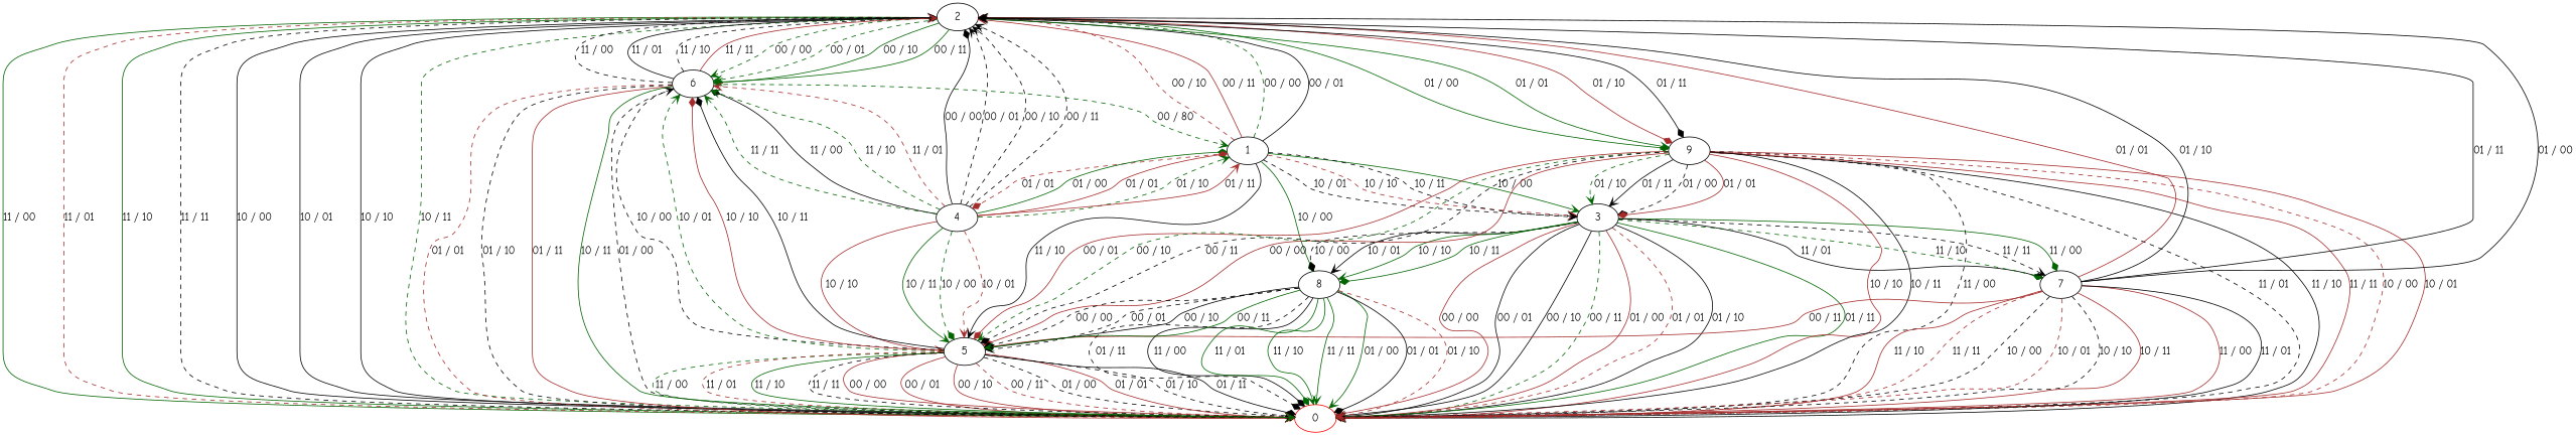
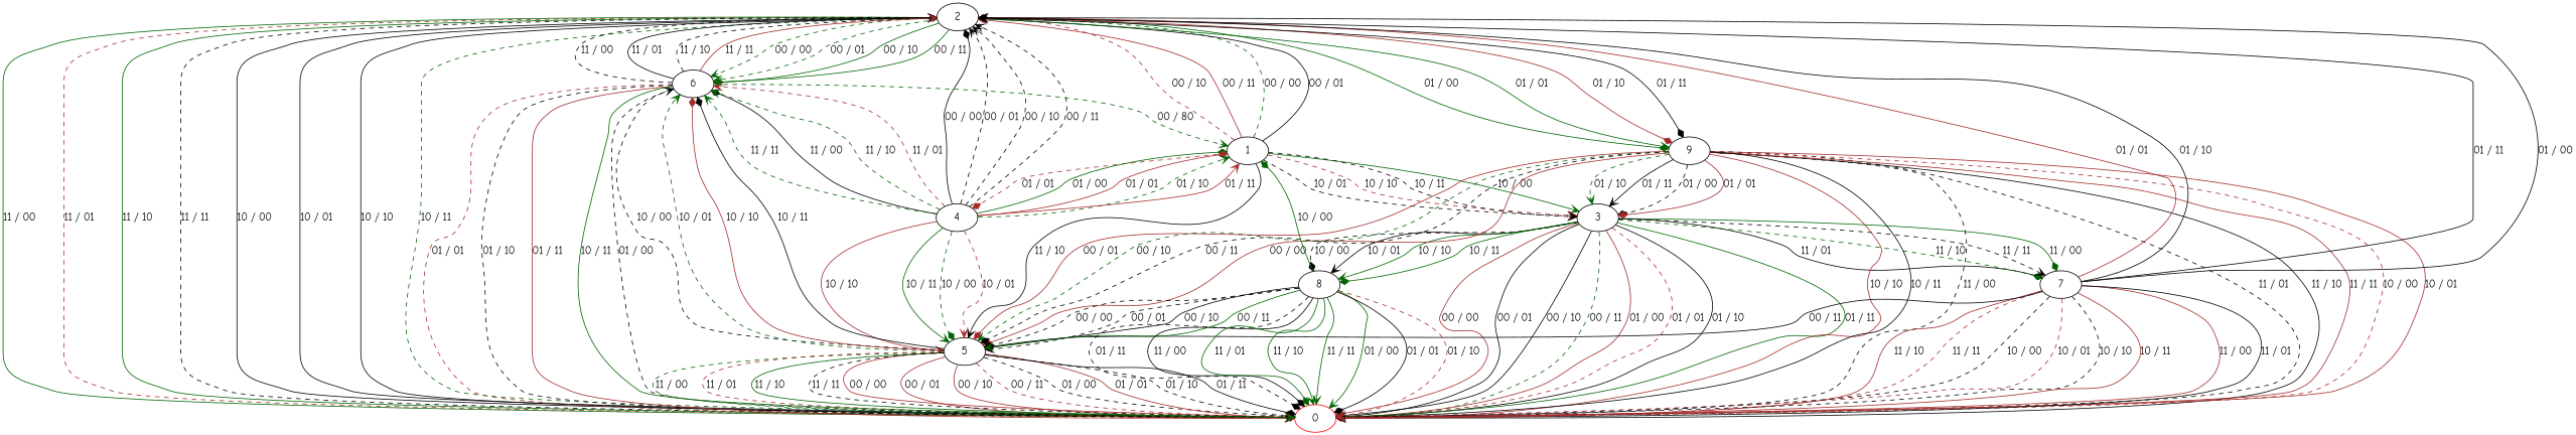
  digraph {
    fontname="Comic Neue"
    node [fontname="Comic Neue"]
    edge [arrowhead=vee color=black fontname="Comic Neue" style=solid]
    0 [color=red]
    1
    2
    3
    4
    5
    6
    9
    7
    8
    1 -> 2 [color=darkgreen label="00 / 00" style=dashed]
    1 -> 2 [label="00 / 01"]
    1 -> 2 [color=brown label="00 / 10" style=dashed]
    1 -> 2 [color=brown label="00 / 11"]
    1 -> 3 [color=darkgreen label="10 / 00"]
    1 -> 3 [label="10 / 01" style=dashed]
    1 -> 3 [color=brown label="10 / 10" style=dashed]
    1 -> 3 [label="10 / 11" style=dashed]
    1 -> 4 [arrowhead=diamond color=brown label="01 / 01" style=dashed]
    1 -> 5 [label="11 / 10"]
    2 -> 0 [color=darkgreen label="11 / 00"]
    2 -> 0 [color=brown label="11 / 01" style=dashed]
    2 -> 0 [arrowhead=diamond color=darkgreen label="11 / 10"]
    2 -> 0 [label="11 / 11" style=dashed]
    2 -> 0 [arrowhead=diamond label="10 / 00"]
    2 -> 0 [label="10 / 01"]
    2 -> 0 [arrowhead=diamond label="10 / 10"]
    2 -> 0 [arrowhead=diamond color=darkgreen label="10 / 11" style=dashed]
    2 -> 6 [color=darkgreen label="00 / 00" style=dashed]
    2 -> 6 [color=darkgreen label="00 / 01" style=dashed]
    2 -> 6 [arrowhead=diamond color=darkgreen label="00 / 10"]
    2 -> 6 [color=darkgreen label="00 / 11"]
    2 -> 9 [arrowhead=diamond color=darkgreen label="01 / 00"]
    2 -> 9 [color=darkgreen label="01 / 01"]
    2 -> 9 [arrowhead=diamond color=brown label="01 / 10"]
    2 -> 9 [arrowhead=diamond label="01 / 11"]
    3 -> 0 [color=brown label="00 / 00"]
    3 -> 0 [label="00 / 01"]
    3 -> 0 [label="00 / 10"]
    3 -> 0 [color=darkgreen label="00 / 11" style=dashed]
    3 -> 0 [color=brown label="01 / 00"]
    3 -> 0 [arrowhead=diamond color=brown label="01 / 01" style=dashed]
    3 -> 0 [label="01 / 10"]
    3 -> 0 [arrowhead=diamond color=darkgreen label="01 / 11"]
    3 -> 7 [arrowhead=diamond color=darkgreen label="11 / 00"]
    3 -> 7 [arrowhead=diamond label="11 / 01"]
    3 -> 7 [arrowhead=diamond color=darkgreen label="11 / 10" style=dashed]
    3 -> 7 [label="11 / 11" style=dashed]
    3 -> 8 [arrowhead=diamond label="10 / 00" style=dashed]
    3 -> 8 [label="10 / 01"]
    3 -> 8 [color=darkgreen label="10 / 10"]
    3 -> 8 [arrowhead=diamond color=darkgreen label="10 / 11"]
    4 -> 1 [arrowhead=diamond color=darkgreen label="01 / 00"]
    4 -> 1 [arrowhead=diamond color=brown label="01 / 01"]
    4 -> 1 [color=darkgreen label="01 / 10" style=dashed]
    4 -> 1 [color=brown label="01 / 11"]
    4 -> 2 [arrowhead=diamond label="00 / 00"]
    4 -> 2 [label="00 / 01" style=dashed]
    4 -> 2 [label="00 / 10" style=dashed]
    4 -> 2 [label="00 / 11" style=dashed]
    4 -> 5 [arrowhead=diamond color=darkgreen label="10 / 00" style=dashed]
    4 -> 5 [color=brown label="10 / 01" style=dashed]
    4 -> 5 [color=brown label="10 / 10"]
    4 -> 5 [color=darkgreen label="10 / 11"]
    4 -> 6 [arrowhead=diamond label="11 / 00"]
    4 -> 6 [color=brown label="11 / 01" style=dashed]
    4 -> 6 [color=darkgreen label="11 / 10" style=dashed]
    4 -> 6 [color=darkgreen label="11 / 11" style=dashed]
    5 -> 0 [arrowhead=diamond color=brown label="00 / 00"]
    5 -> 0 [arrowhead=diamond color=brown label="00 / 01"]
    5 -> 0 [arrowhead=diamond color=brown label="00 / 10"]
    5 -> 0 [arrowhead=diamond color=brown label="00 / 11" style=dashed]
    5 -> 0 [arrowhead=diamond label="01 / 00" style=dashed]
    5 -> 0 [color=brown label="01 / 01"]
    5 -> 0 [arrowhead=diamond label="01 / 10" style=dashed]
    5 -> 0 [arrowhead=diamond label="01 / 11"]
    5 -> 0 [arrowhead=diamond color=darkgreen label="11 / 00" style=dashed]
    5 -> 0 [color=brown label="11 / 01" style=dashed]
    5 -> 0 [color=darkgreen label="11 / 10"]
    5 -> 0 [arrowhead=diamond label="11 / 11" style=dashed]
    5 -> 6 [label="10 / 00" style=dashed]
    5 -> 6 [color=darkgreen label="10 / 01" style=dashed]
    5 -> 6 [arrowhead=diamond color=brown label="10 / 10"]
    5 -> 6 [arrowhead=diamond label="10 / 11"]
    6 -> 0 [label="01 / 00" style=dashed]
    6 -> 0 [color=brown label="01 / 01" style=dashed]
    6 -> 0 [arrowhead=diamond label="01 / 10" style=dashed]
    6 -> 0 [color=brown label="01 / 11"]
    6 -> 0 [color=darkgreen label="10 / 11"]
    6 -> 1 [color=darkgreen label="00 / 80" style=dashed]
    6 -> 2 [label="11 / 00" style=dashed]
    6 -> 2 [label="11 / 01"]
    6 -> 2 [arrowhead=diamond label="11 / 10" style=dashed]
    6 -> 2 [color=brown label="11 / 11"]
    9 -> 0 [arrowhead=diamond label="11 / 00" style=dashed]
    9 -> 0 [arrowhead=diamond label="11 / 01" style=dashed]
    9 -> 0 [label="11 / 10"]
    9 -> 0 [color=brown label="11 / 11"]
    9 -> 0 [color=brown label="10 / 00" style=dashed]
    9 -> 0 [arrowhead=diamond color=brown label="10 / 01"]
    9 -> 0 [arrowhead=diamond color=brown label="10 / 10"]
    9 -> 0 [label="10 / 11"]
    9 -> 3 [arrowhead=diamond label="01 / 00" style=dashed]
    9 -> 3 [arrowhead=diamond color=brown label="01 / 01"]
    9 -> 3 [color=darkgreen label="01 / 10" style=dashed]
    9 -> 3 [label="01 / 11"]
    9 -> 5 [arrowhead=diamond color=brown label="00 / 00"]
    9 -> 5 [arrowhead=diamond color=brown label="00 / 01"]
    9 -> 5 [color=darkgreen label="00 / 10" style=dashed]
    9 -> 5 [arrowhead=diamond label="00 / 11" style=dashed]
    7 -> 0 [arrowhead=diamond color=brown label="11 / 00"]
    7 -> 0 [label="11 / 01"]
    7 -> 0 [arrowhead=diamond color=brown label="11 / 10"]
    7 -> 0 [arrowhead=diamond color=brown label="11 / 11" style=dashed]
    7 -> 0 [arrowhead=diamond label="10 / 00" style=dashed]
    7 -> 0 [color=brown label="10 / 01" style=dashed]
    7 -> 0 [arrowhead=diamond label="10 / 10" style=dashed]
    7 -> 0 [color=brown label="10 / 11"]
    7 -> 2 [label="01 / 00"]
    7 -> 2 [arrowhead=diamond color=brown label="01 / 01"]
    7 -> 2 [arrowhead=diamond label="01 / 10"]
    7 -> 2 [label="01 / 11"]
-   7 -> 5 [arrowhead=diamond color=brown label="00 / 11"]
+   7 -> 5 [arrowhead=diamond label="00 / 11"]
    8 -> 0 [color=darkgreen label="01 / 00"]
    8 -> 0 [arrowhead=diamond label="01 / 01"]
    8 -> 0 [color=brown label="01 / 10" style=dashed]
    8 -> 0 [arrowhead=diamond label="01 / 11" style=dashed]
    8 -> 0 [arrowhead=diamond label="11 / 00"]
    8 -> 0 [arrowhead=diamond color=darkgreen label="11 / 01"]
    8 -> 0 [color=darkgreen label="11 / 10"]
    8 -> 0 [color=darkgreen label="11 / 11"]
-   1 -> 8 [arrowhead=diamond color=darkgreen label="10 / 00"]
+   8 -> 1 [arrowhead=diamond color=darkgreen label="10 / 00"]
    8 -> 5 [arrowhead=diamond label="00 / 00" style=dashed]
    8 -> 5 [label="00 / 01" style=dashed]
    8 -> 5 [arrowhead=diamond label="00 / 10"]
    8 -> 5 [color=darkgreen label="00 / 11"]
  }
